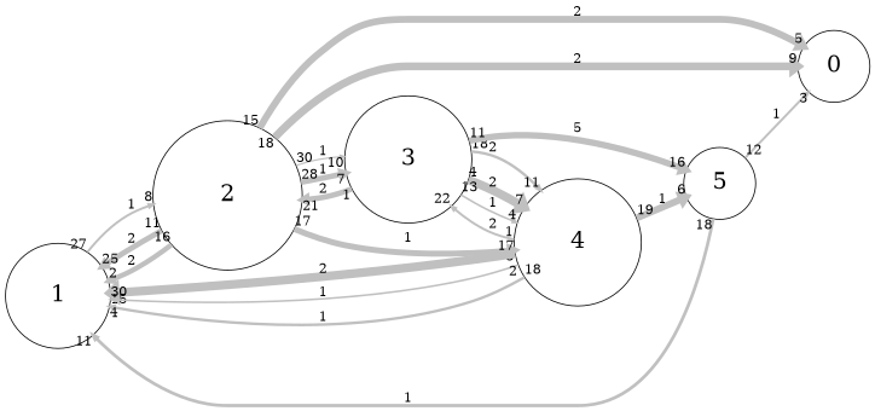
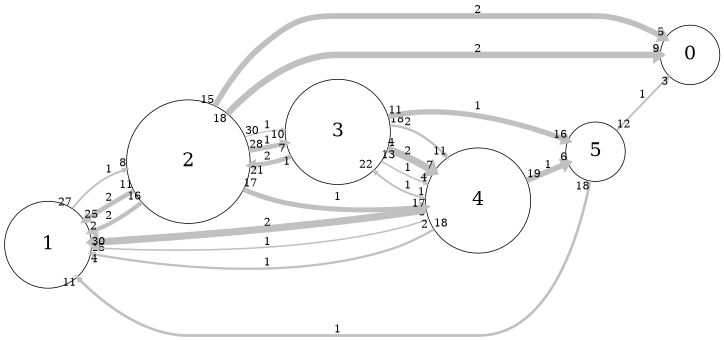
  digraph {
    rankdir=LR
    scale=1
    splines=spline
    node [fontsize=25 shape=circle]
    edge [arrowsize=0.5 capacity=1 color=grey from_pd=17 headlabel=8 penwidth=2.5 pt=16 splines=true taillabel=18 to_pd=7]
    n1 [height=1.5833 label=1 width=1.5833]
    n2 [height=2.25 label=2 width=2.25]
    n3 [height=1.9167 label=3 width=1.9167]
    n4 [height=1.9167 label=4 width=1.9167]
    n5 [height=1.0833 label=0 width=1.0833]
    n6 [height=1.0833 label=5 width=1.0833]
    n1 -> n2 [from_pd=26 label=1 taillabel=27]
    n2 -> n1 [capacity=2 from_pd=10 headlabel=25 label=2 penwidth=6.0 pt=9 taillabel=11 to_pd=24]
    n2 -> n1 [capacity=2 from_pd=15 headlabel=2 label=2 penwidth=5.5 pt=10 taillabel=16 to_pd=1]
    n2 -> n3 [from_pd=29 headlabel=10 label=1 penwidth=1.5 pt=18 taillabel=30 to_pd=9]
    n2 -> n3 [from_pd=27 headlabel=7 label=1 penwidth=6.0 pt=9 taillabel=28 to_pd=6]
    n2 -> n4 [from_pd=16 label=1 penwidth=6.5 pt=8 taillabel=17]
    n2 -> n5 [capacity=2 from_pd=14 headlabel=5 label=2 penwidth=7.5 pt=6 taillabel=15 to_pd=4]
    n2 -> n5 [capacity=2 headlabel=9 label=2 penwidth=8.5 pt=4 to_pd=8]
    n3 -> n2 [capacity=2 from_pd=0 headlabel=21 label=2 penwidth=6.0 pt=9 taillabel=1 to_pd=20]
    n3 -> n4 [capacity=2 headlabel=11 label=2 penwidth=3.0 pt=15 to_pd=10]
    n3 -> n4 [capacity=2 from_pd=3 headlabel=7 label=2 penwidth=9.5 pt=2 taillabel=4 to_pd=6]
    n3 -> n4 [from_pd=12 headlabel=4 label=1 penwidth=2.0 pt=17 taillabel=13 to_pd=3]
-   n3 -> n6 [from_pd=10 headlabel=16 label=5 penwidth=7.0 pt=7 taillabel=11 to_pd=15]
+   n3 -> n6 [from_pd=10 headlabel=16 label=1 penwidth=7.0 pt=7 taillabel=11 to_pd=15]
    n4 -> n1 [capacity=2 from_pd=16 headlabel=15 label=2 penwidth=9.5 pt=2 taillabel=17 to_pd=14]
    n4 -> n1 [from_pd=1 headlabel=30 label=1 penwidth=2.0 pt=17 taillabel=2 to_pd=29]
    n4 -> n1 [headlabel=4 label=1 penwidth=3.0 pt=15 to_pd=3]
-   n4 -> n3 [capacity=2 from_pd=0 headlabel=22 label=2 taillabel=1 to_pd=21]
+   n4 -> n3 [capacity=2 from_pd=0 headlabel=22 label=1 taillabel=1 to_pd=21]
    n4 -> n6 [from_pd=18 headlabel=6 label=1 penwidth=7.5 pt=6 taillabel=19 to_pd=5]
    n6 -> n1 [headlabel=11 label=1 penwidth=3.5 pt=14 to_pd=10]
    n6 -> n5 [from_pd=11 headlabel=3 label=1 taillabel=12 to_pd=2]
  }
